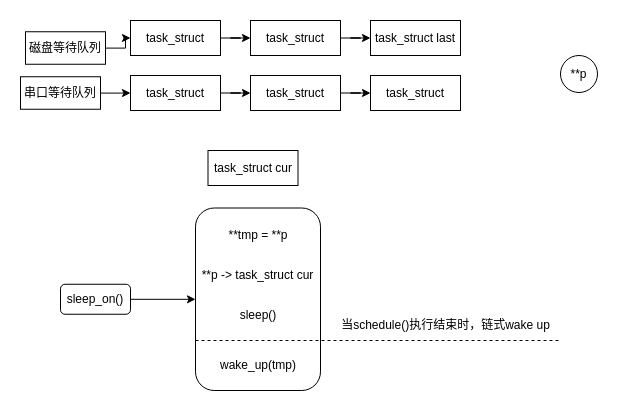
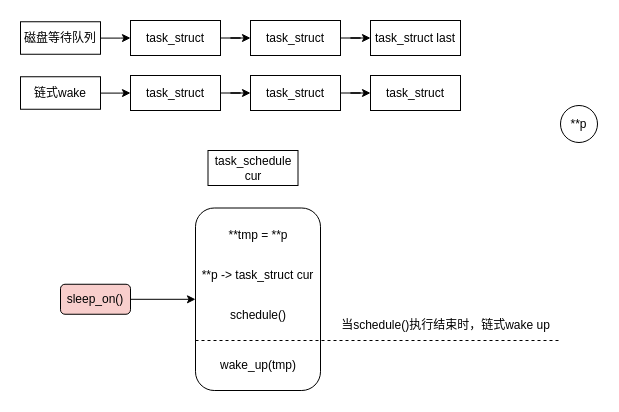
  <mxCell id="0" />
  <mxCell id="1" parent="0" />
  <mxCell id="2" style="edgeStyle=orthogonalEdgeStyle;rounded=0;orthogonalLoop=1;jettySize=auto;html=1;entryX=0;entryY=0.5;entryDx=0;entryDy=0;" edge="1" parent="1" source="3" target="5"><mxGeometry relative="1" as="geometry" /></mxCell>
- <mxCell id="3" value="磁盘等待队列" style="rounded=0;whiteSpace=wrap;html=1;" vertex="1" parent="1"><mxGeometry x="25" y="31.25" width="80" height="32.5" as="geometry" /></mxCell>
+ <mxCell id="3" value="磁盘等待队列" style="rounded=0;whiteSpace=wrap;html=1;" vertex="1" parent="1"><mxGeometry x="20" y="21.25" width="80" height="32.5" as="geometry" /></mxCell>
  <mxCell id="4" value="" style="edgeStyle=orthogonalEdgeStyle;rounded=0;orthogonalLoop=1;jettySize=auto;html=1;" edge="1" parent="1" source="5" target="7"><mxGeometry relative="1" as="geometry" /></mxCell>
  <mxCell id="5" value="task_struct" style="rounded=0;whiteSpace=wrap;html=1;" vertex="1" parent="1"><mxGeometry x="130" y="20" width="90" height="35" as="geometry" /></mxCell>
  <mxCell id="6" value="" style="edgeStyle=orthogonalEdgeStyle;rounded=0;orthogonalLoop=1;jettySize=auto;html=1;" edge="1" parent="1" source="7" target="8"><mxGeometry relative="1" as="geometry" /></mxCell>
  <mxCell id="7" value="task_struct" style="rounded=0;whiteSpace=wrap;html=1;" vertex="1" parent="1"><mxGeometry x="250" y="20" width="90" height="35" as="geometry" /></mxCell>
  <mxCell id="8" value="task_struct last" style="rounded=0;whiteSpace=wrap;html=1;" vertex="1" parent="1"><mxGeometry x="370" y="20" width="90" height="35" as="geometry" /></mxCell>
  <mxCell id="9" value="" style="edgeStyle=orthogonalEdgeStyle;rounded=0;orthogonalLoop=1;jettySize=auto;html=1;" edge="1" parent="1" source="10" target="11"><mxGeometry relative="1" as="geometry" /></mxCell>
- <mxCell id="10" value="sleep_on()" style="rounded=1;whiteSpace=wrap;html=1;" vertex="1" parent="1"><mxGeometry x="60" y="283.75" width="70" height="30" as="geometry" /></mxCell>
+ <mxCell id="10" value="sleep_on()" style="rounded=1;whiteSpace=wrap;html=1;fillColor=#f8cecc;" vertex="1" parent="1"><mxGeometry x="60" y="283.75" width="70" height="30" as="geometry" /></mxCell>
  <mxCell id="11" value="" style="whiteSpace=wrap;html=1;rounded=1;" vertex="1" parent="1"><mxGeometry x="195" y="207.5" width="125" height="182.5" as="geometry" /></mxCell>
  <mxCell id="12" style="edgeStyle=orthogonalEdgeStyle;rounded=0;orthogonalLoop=1;jettySize=auto;html=1;entryX=0;entryY=0.5;entryDx=0;entryDy=0;" edge="1" parent="1" source="13" target="15"><mxGeometry relative="1" as="geometry" /></mxCell>
- <mxCell id="13" value="串口等待队列" style="rounded=0;whiteSpace=wrap;html=1;" vertex="1" parent="1"><mxGeometry x="20" y="76.25" width="80" height="32.5" as="geometry" /></mxCell>
+ <mxCell id="13" value="链式wake" style="rounded=0;whiteSpace=wrap;html=1;" vertex="1" parent="1"><mxGeometry x="20" y="76.25" width="80" height="32.5" as="geometry" /></mxCell>
  <mxCell id="14" value="" style="edgeStyle=orthogonalEdgeStyle;rounded=0;orthogonalLoop=1;jettySize=auto;html=1;" edge="1" parent="1" source="15" target="17"><mxGeometry relative="1" as="geometry" /></mxCell>
  <mxCell id="15" value="task_struct" style="rounded=0;whiteSpace=wrap;html=1;" vertex="1" parent="1"><mxGeometry x="130" y="75" width="90" height="35" as="geometry" /></mxCell>
  <mxCell id="16" value="" style="edgeStyle=orthogonalEdgeStyle;rounded=0;orthogonalLoop=1;jettySize=auto;html=1;" edge="1" parent="1" source="17" target="18"><mxGeometry relative="1" as="geometry" /></mxCell>
  <mxCell id="17" value="task_struct" style="rounded=0;whiteSpace=wrap;html=1;" vertex="1" parent="1"><mxGeometry x="250" y="75" width="90" height="35" as="geometry" /></mxCell>
  <mxCell id="18" value="task_struct" style="rounded=0;whiteSpace=wrap;html=1;" vertex="1" parent="1"><mxGeometry x="370" y="75" width="90" height="35" as="geometry" /></mxCell>
- <mxCell id="19" value="**p" style="ellipse;whiteSpace=wrap;html=1;aspect=fixed;" vertex="1" parent="1"><mxGeometry x="560" y="55" width="37" height="37" as="geometry" /></mxCell>
- <mxCell id="20" value="sleep()" style="text;html=1;align=center;verticalAlign=middle;whiteSpace=wrap;rounded=0;" vertex="1" parent="1"><mxGeometry x="217.5" y="300" width="80" height="30" as="geometry" /></mxCell>
- <mxCell id="21" value="task_struct cur" style="rounded=0;whiteSpace=wrap;html=1;" vertex="1" parent="1"><mxGeometry x="207.5" y="150" width="90" height="35" as="geometry" /></mxCell>
+ <mxCell id="19" value="**p" style="ellipse;whiteSpace=wrap;html=1;aspect=fixed;" vertex="1" parent="1"><mxGeometry x="560" y="105" width="37" height="37" as="geometry" /></mxCell>
+ <mxCell id="20" value="schedule()" style="text;html=1;align=center;verticalAlign=middle;whiteSpace=wrap;rounded=0;" vertex="1" parent="1"><mxGeometry x="217.5" y="300" width="80" height="30" as="geometry" /></mxCell>
+ <mxCell id="21" value="task_schedule cur" style="rounded=0;whiteSpace=wrap;html=1;" vertex="1" parent="1"><mxGeometry x="207.5" y="150" width="90" height="35" as="geometry" /></mxCell>
  <mxCell id="22" value="**tmp = **p" style="text;html=1;align=center;verticalAlign=middle;whiteSpace=wrap;rounded=0;" vertex="1" parent="1"><mxGeometry x="217.5" y="220" width="80" height="30" as="geometry" /></mxCell>
  <mxCell id="23" value="**p -&amp;gt; task_struct cur" style="text;html=1;align=center;verticalAlign=middle;whiteSpace=wrap;rounded=0;" vertex="1" parent="1"><mxGeometry x="200" y="260" width="115" height="30" as="geometry" /></mxCell>
  <mxCell id="24" value="" style="endArrow=none;dashed=1;html=1;rounded=0;" edge="1" parent="1"><mxGeometry width="50" height="50" relative="1" as="geometry"><mxPoint x="195" y="340" as="sourcePoint" /><mxPoint x="560" y="340" as="targetPoint" /></mxGeometry></mxCell>
  <mxCell id="25" value="wake_up(tmp)" style="text;html=1;align=center;verticalAlign=middle;whiteSpace=wrap;rounded=0;" vertex="1" parent="1"><mxGeometry x="217.5" y="350" width="80" height="30" as="geometry" /></mxCell>
  <mxCell id="26" value="当schedule()执行结束时，链式wake up" style="text;html=1;align=center;verticalAlign=middle;resizable=0;points=[];autosize=1;strokeColor=none;fillColor=none;" vertex="1" parent="1"><mxGeometry x="330" y="310" width="230" height="30" as="geometry" /></mxCell>
